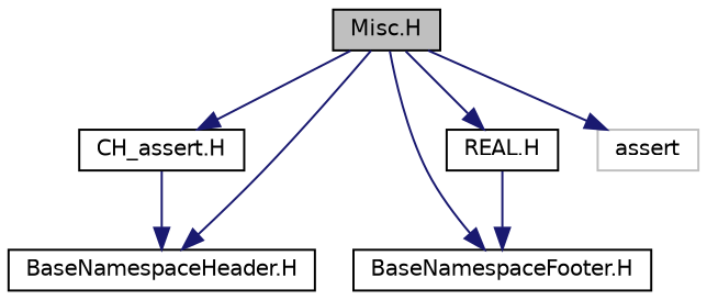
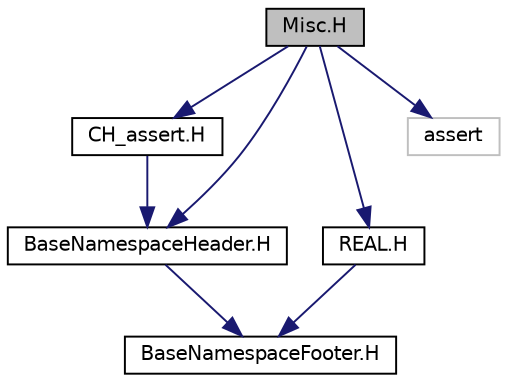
  digraph {
    node [color=black fillcolor=white fontname=Helvetica fontsize=10 shape=record style=filled]
    edge [color=midnightblue fontname=Helvetica fontsize=10 labelfontname=Helvetica labelfontsize=10 style=solid]
    n1 [fillcolor=grey75 fontcolor=black height=0.2 label="Misc.H" width=0.4]
    n2 [height=0.2 label="CH_assert.H" width=0.4]
    n3 [height=0.2 label="BaseNamespaceHeader.H" width=0.4]
    n4 [height=0.2 label="BaseNamespaceFooter.H" width=0.4]
    n5 [height=0.2 label="REAL.H" width=0.4]
    n6 [color=grey75 height=0.2 label=assert width=0.4]
    n1 -> n2
    n1 -> n3
-   n1 -> n4
+   n3 -> n4
    n1 -> n5
    n1 -> n6
    n2 -> n3
    n5 -> n4
  }
